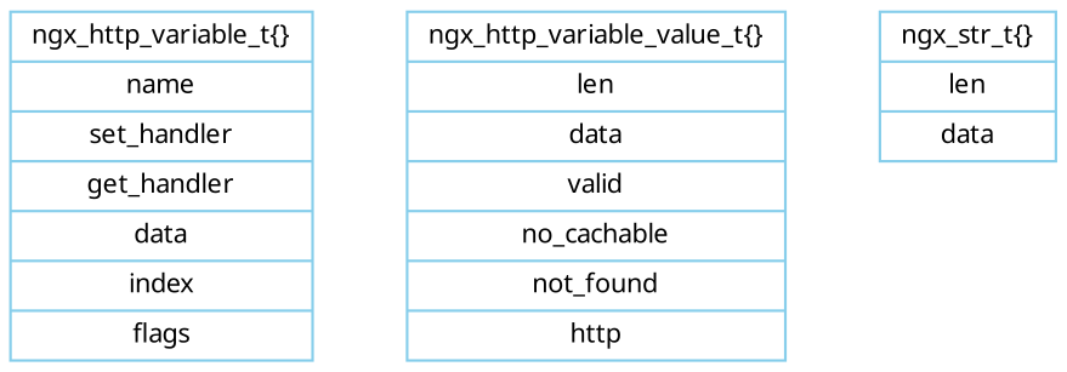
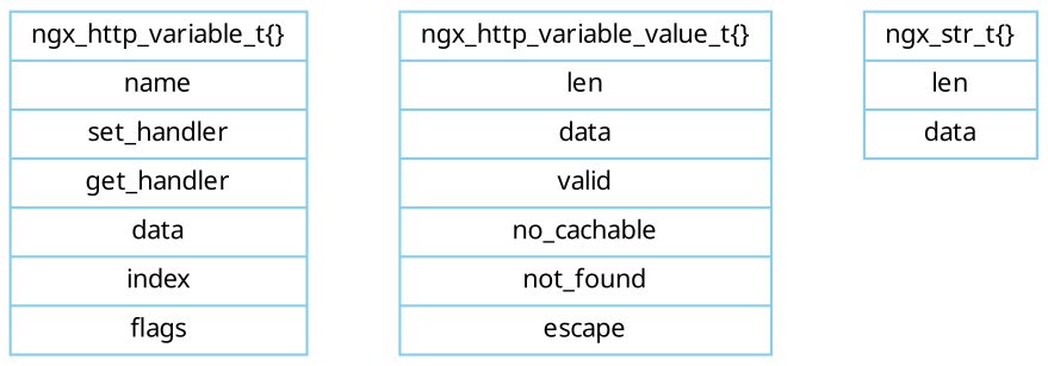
  digraph {
    rankdir=LR
    node [color=skyblue fontname=Verdana fontsize=10 shape=record]
    edge [color=none fontname=Verdana fontsize=10 headport=head tailport=head]
    n1 [label="<head>ngx_http_variable_t\{\}|name|set_handler|get_handler|data|index|flags"]
-   n2 [label="<head>ngx_http_variable_value_t\{\}|len|data|valid|no_cachable|not_found|http"]
+   n2 [label="<head>ngx_http_variable_value_t\{\}|len|data|valid|no_cachable|not_found|escape"]
    n3 [label="<head>ngx_str_t\{\}|len|data"]
    n1 -> n2
    n2 -> n3
  }
